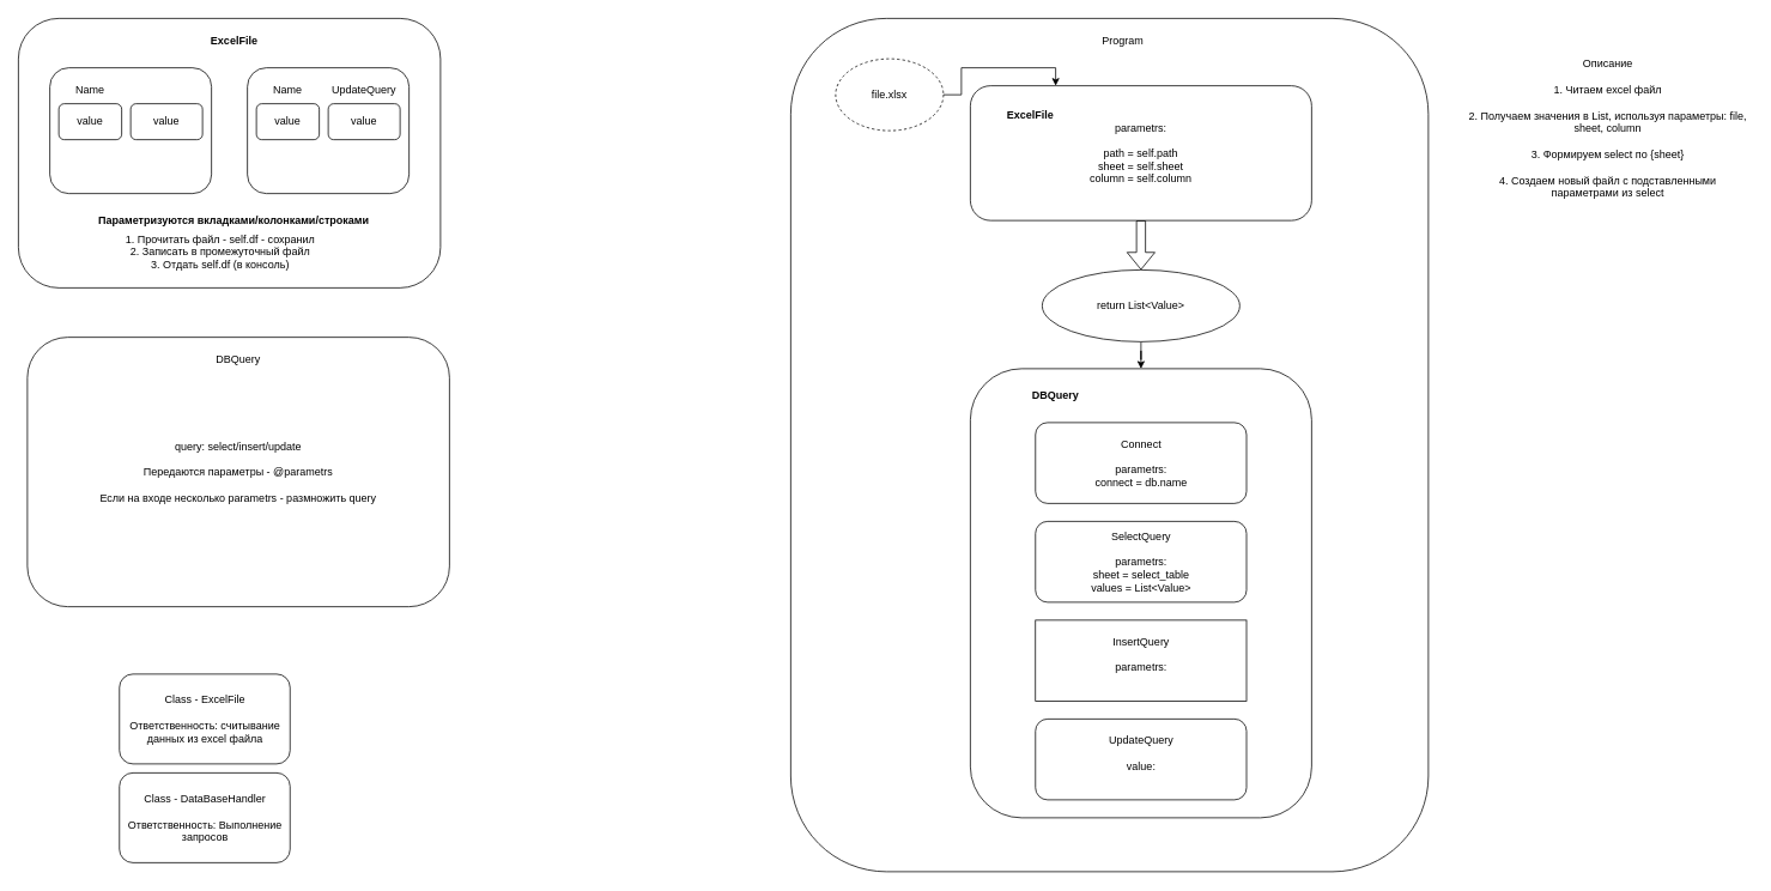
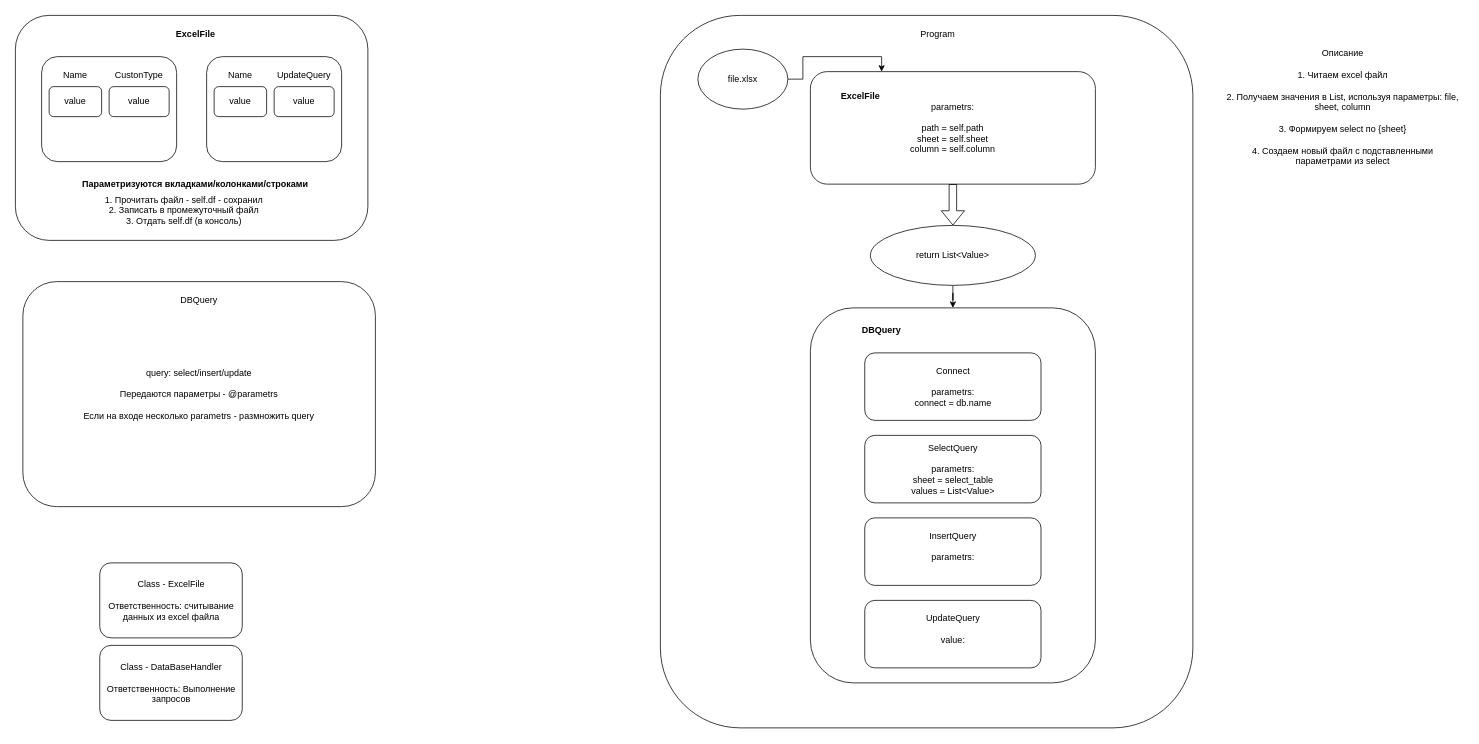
  <mxCell id="0" />
  <mxCell id="1" parent="0" />
  <mxCell id="2" value="" style="rounded=1;whiteSpace=wrap;html=1;" vertex="1" parent="1"><mxGeometry x="20" y="20" width="470" height="300" as="geometry" /></mxCell>
  <mxCell id="3" value="&lt;b&gt;ExcelFile&lt;/b&gt;" style="text;html=1;align=center;verticalAlign=middle;whiteSpace=wrap;rounded=0;" vertex="1" parent="1"><mxGeometry x="197.5" y="30" width="125" height="30" as="geometry" /></mxCell>
  <mxCell id="4" value="" style="rounded=1;whiteSpace=wrap;html=1;" vertex="1" parent="1"><mxGeometry x="55" y="75" width="180" height="140" as="geometry" /></mxCell>
  <mxCell id="5" value="Name" style="text;html=1;align=center;verticalAlign=middle;whiteSpace=wrap;rounded=0;" vertex="1" parent="1"><mxGeometry x="75" y="85" width="50" height="30" as="geometry" /></mxCell>
+ <mxCell id="6" value="CustonType" style="text;html=1;align=center;verticalAlign=middle;whiteSpace=wrap;rounded=0;" vertex="1" parent="1"><mxGeometry x="155" y="85" width="60" height="30" as="geometry" /></mxCell>
  <mxCell id="7" value="value" style="rounded=1;whiteSpace=wrap;html=1;" vertex="1" parent="1"><mxGeometry x="65" y="115" width="70" height="40" as="geometry" /></mxCell>
  <mxCell id="8" value="value" style="rounded=1;whiteSpace=wrap;html=1;" vertex="1" parent="1"><mxGeometry x="145" y="115" width="80" height="40" as="geometry" /></mxCell>
  <mxCell id="9" value="" style="rounded=1;whiteSpace=wrap;html=1;" vertex="1" parent="1"><mxGeometry x="275" y="75" width="180" height="140" as="geometry" /></mxCell>
  <mxCell id="10" value="Name" style="text;html=1;align=center;verticalAlign=middle;whiteSpace=wrap;rounded=0;" vertex="1" parent="1"><mxGeometry x="295" y="85" width="50" height="30" as="geometry" /></mxCell>
  <mxCell id="11" value="UpdateQuery" style="text;html=1;align=center;verticalAlign=middle;whiteSpace=wrap;rounded=0;" vertex="1" parent="1"><mxGeometry x="375" y="85" width="60" height="30" as="geometry" /></mxCell>
  <mxCell id="12" value="value" style="rounded=1;whiteSpace=wrap;html=1;" vertex="1" parent="1"><mxGeometry x="285" y="115" width="70" height="40" as="geometry" /></mxCell>
  <mxCell id="13" value="value" style="rounded=1;whiteSpace=wrap;html=1;" vertex="1" parent="1"><mxGeometry x="365" y="115" width="80" height="40" as="geometry" /></mxCell>
  <mxCell id="14" value="" style="rounded=1;whiteSpace=wrap;html=1;" vertex="1" parent="1"><mxGeometry x="880" y="20" width="710" height="950" as="geometry" /></mxCell>
  <mxCell id="15" value="Program" style="text;html=1;align=center;verticalAlign=middle;whiteSpace=wrap;rounded=0;" vertex="1" parent="1"><mxGeometry x="1220" y="30" width="60" height="30" as="geometry" /></mxCell>
  <mxCell id="16" value="parametrs:&lt;br&gt;&lt;br&gt;path = self.path&lt;div&gt;sheet = self.sheet&lt;/div&gt;&lt;div&gt;column = self.column&lt;/div&gt;" style="rounded=1;whiteSpace=wrap;html=1;" vertex="1" parent="1"><mxGeometry x="1080" y="95" width="380" height="150" as="geometry" /></mxCell>
  <mxCell id="17" value="&lt;b&gt;ExcelFile&lt;/b&gt;" style="text;html=1;align=center;verticalAlign=middle;whiteSpace=wrap;rounded=0;" vertex="1" parent="1"><mxGeometry x="1090" y="110" width="114" height="35" as="geometry" /></mxCell>
  <mxCell id="18" value="" style="rounded=1;whiteSpace=wrap;html=1;" vertex="1" parent="1"><mxGeometry x="1080" y="410" width="380" height="500" as="geometry" /></mxCell>
  <mxCell id="19" value="&lt;b&gt;DBQuery&lt;/b&gt;" style="text;html=1;align=center;verticalAlign=middle;whiteSpace=wrap;rounded=0;" vertex="1" parent="1"><mxGeometry x="1050" y="420" width="250" height="40" as="geometry" /></mxCell>
  <mxCell id="20" value="1. Прочитать файл - self.df - сохранил&lt;div&gt;2. Записать в промежуточный файл&lt;br&gt;3. Отдать self.df (в консоль)&lt;/div&gt;" style="text;html=1;align=center;verticalAlign=middle;whiteSpace=wrap;rounded=0;" vertex="1" parent="1"><mxGeometry x="75" y="260" width="340" height="40" as="geometry" /></mxCell>
  <mxCell id="21" value="&lt;b&gt;Параметризуются вкладками/колонками/строками&lt;/b&gt;" style="text;html=1;align=center;verticalAlign=middle;whiteSpace=wrap;rounded=0;" vertex="1" parent="1"><mxGeometry x="105" y="230" width="310" height="30" as="geometry" /></mxCell>
  <mxCell id="22" value="query: select/insert/update&lt;br&gt;&lt;br&gt;Передаются параметры - @parametrs&lt;br&gt;&lt;br&gt;Если на входе несколько parametrs - размножить query" style="rounded=1;whiteSpace=wrap;html=1;" vertex="1" parent="1"><mxGeometry x="30" y="375" width="470" height="300" as="geometry" /></mxCell>
  <mxCell id="23" value="DBQuery" style="text;html=1;align=center;verticalAlign=middle;whiteSpace=wrap;rounded=0;" vertex="1" parent="1"><mxGeometry x="235" y="385" width="60" height="30" as="geometry" /></mxCell>
  <mxCell id="24" value="Class - ExcelFile&lt;br&gt;&lt;br&gt;Ответственность: считывание данных из excel файла" style="rounded=1;whiteSpace=wrap;html=1;" vertex="1" parent="1"><mxGeometry x="132.5" y="750" width="190" height="100" as="geometry" /></mxCell>
  <mxCell id="25" value="Class - DataBaseHandler&lt;br&gt;&lt;br&gt;Ответственность: Выполнение запросов" style="rounded=1;whiteSpace=wrap;html=1;" vertex="1" parent="1"><mxGeometry x="132.5" y="860" width="190" height="100" as="geometry" /></mxCell>
  <mxCell id="26" style="edgeStyle=orthogonalEdgeStyle;rounded=0;orthogonalLoop=1;jettySize=auto;html=1;entryX=0.25;entryY=0;entryDx=0;entryDy=0;" edge="1" parent="1" source="27" target="16"><mxGeometry relative="1" as="geometry" /></mxCell>
- <mxCell id="27" value="file.xlsx" style="ellipse;whiteSpace=wrap;html=1;dashed=1;" vertex="1" parent="1"><mxGeometry x="930" y="65" width="120" height="80" as="geometry" /></mxCell>
+ <mxCell id="27" value="file.xlsx" style="ellipse;whiteSpace=wrap;html=1;" vertex="1" parent="1"><mxGeometry x="930" y="65" width="120" height="80" as="geometry" /></mxCell>
  <mxCell id="28" style="edgeStyle=orthogonalEdgeStyle;rounded=0;orthogonalLoop=1;jettySize=auto;html=1;entryX=0.5;entryY=0;entryDx=0;entryDy=0;" edge="1" parent="1" source="29" target="18"><mxGeometry relative="1" as="geometry" /></mxCell>
  <mxCell id="29" value="return List&amp;lt;Value&amp;gt;" style="ellipse;whiteSpace=wrap;html=1;" vertex="1" parent="1"><mxGeometry x="1160" y="300" width="220" height="80" as="geometry" /></mxCell>
  <mxCell id="30" value="" style="shape=flexArrow;endArrow=classic;html=1;rounded=0;exitX=0.5;exitY=1;exitDx=0;exitDy=0;entryX=0.5;entryY=0;entryDx=0;entryDy=0;" edge="1" parent="1" source="16" target="29"><mxGeometry width="50" height="50" relative="1" as="geometry"><mxPoint x="1030" y="350" as="sourcePoint" /><mxPoint x="1080" y="300" as="targetPoint" /></mxGeometry></mxCell>
  <mxCell id="31" value="Описание&lt;div&gt;&lt;br&gt;&lt;/div&gt;&lt;div&gt;1. Читаем excel файл&lt;br&gt;&lt;br&gt;&lt;/div&gt;&lt;div&gt;2. Получаем значения в List, используя параметры: file, sheet, column&lt;br&gt;&lt;br&gt;&lt;/div&gt;&lt;div&gt;3. Формируем select по {sheet}&lt;br&gt;&lt;br&gt;&lt;/div&gt;&lt;div&gt;4. Создаем новый файл с подставленными параметрами из select&lt;/div&gt;" style="text;html=1;align=center;verticalAlign=middle;whiteSpace=wrap;rounded=0;" vertex="1" parent="1"><mxGeometry x="1630" y="45" width="320" height="195" as="geometry" /></mxCell>
  <mxCell id="32" value="SelectQuery&lt;br&gt;&lt;br&gt;parametrs:&lt;br&gt;sheet = select_table&lt;br&gt;values = List&amp;lt;Value&amp;gt;" style="rounded=1;whiteSpace=wrap;html=1;" vertex="1" parent="1"><mxGeometry x="1152.5" y="580" width="235" height="90" as="geometry" /></mxCell>
  <mxCell id="33" value="Connect&lt;br&gt;&lt;br&gt;parametrs:&lt;div&gt;&lt;span style=&quot;color: rgba(0, 0, 0, 0); font-family: monospace; font-size: 0px; text-align: start; text-wrap: nowrap;&quot;&gt;%3CmxGraphModel%3E%3Croot%3E%3CmxCell%20id%3D%220%22%2F%3E%3CmxCell%20id%3D%221%22%20parent%3D%220%22%2F%3E%3CUserObject%20label%3D%22%26lt%3Bspan%20style%3D%26quot%3Bcolor%3A%20rgb(0%2C%200%2C%200)%3B%20font-family%3A%20Helvetica%3B%20font-size%3A%2012px%3B%20font-style%3A%20normal%3B%20font-variant-ligatures%3A%20normal%3B%20font-variant-caps%3A%20normal%3B%20font-weight%3A%20400%3B%20letter-spacing%3A%20normal%3B%20orphans%3A%202%3B%20text-align%3A%20center%3B%20text-indent%3A%200px%3B%20text-transform%3A%20none%3B%20widows%3A%202%3B%20word-spacing%3A%200px%3B%20-webkit-text-stroke-width%3A%200px%3B%20white-space%3A%20normal%3B%20background-color%3A%20rgb(251%2C%20251%2C%20251)%3B%20text-decoration-thickness%3A%20initial%3B%20text-decoration-style%3A%20initial%3B%20text-decoration-color%3A%20initial%3B%20display%3A%20inline%20!important%3B%20float%3A%20none%3B%26quot%3B%26gt%3Bconnect%20%3D%20db.name%26lt%3B%2Fspan%26gt%3B%22%20link%3D%22%26lt%3Bspan%20style%3D%26quot%3Bcolor%3A%20rgb(0%2C%200%2C%200)%3B%20font-family%3A%20Helvetica%3B%20font-size%3A%2012px%3B%20font-style%3A%20normal%3B%20font-variant-ligatures%3A%20normal%3B%20font-variant-caps%3A%20normal%3B%20font-weight%3A%20400%3B%20letter-spacing%3A%20normal%3B%20orphans%3A%202%3B%20text-align%3A%20center%3B%20text-indent%3A%200px%3B%20text-transform%3A%20none%3B%20widows%3A%202%3B%20word-spacing%3A%200px%3B%20-webkit-text-stroke-width%3A%200px%3B%20white-space%3A%20normal%3B%20background-color%3A%20rgb(251%2C%20251%2C%20251)%3B%20text-decoration-thickness%3A%20initial%3B%20text-decoration-style%3A%20initial%3B%20text-decoration-color%3A%20initial%3B%20display%3A%20inline%20!important%3B%20float%3A%20none%3B%26quot%3B%26gt%3Bconnect%20%3D%20db.name%26lt%3B%2Fspan%26gt%3B%22%20id%3D%222%22%3E%3CmxCell%20style%3D%22text%3BwhiteSpace%3Dwrap%3Bhtml%3D1%3B%22%20vertex%3D%221%22%20parent%3D%221%22%3E%3CmxGeometry%20x%3D%221710%22%20y%3D%22620%22%20width%3D%22140%22%20height%3D%2240%22%20as%3D%22geometry%22%2F%3E%3C%2FmxCell%3E%3C%2FUserObject%3E%3C%2Froot%3E%3C%2FmxGraphModel%3E&lt;/span&gt;connect = db.name&lt;br&gt;&lt;/div&gt;" style="rounded=1;whiteSpace=wrap;html=1;" vertex="1" parent="1"><mxGeometry x="1152.5" y="470" width="235" height="90" as="geometry" /></mxCell>
- <mxCell id="34" value="InsertQuery&lt;br&gt;&lt;br&gt;parametrs:&lt;div&gt;&lt;br/&gt;&lt;/div&gt;" style="whiteSpace=wrap;html=1;rounded=0;" vertex="1" parent="1"><mxGeometry x="1152.5" y="690" width="235" height="90" as="geometry" /></mxCell>
+ <mxCell id="34" value="InsertQuery&lt;br&gt;&lt;br&gt;parametrs:&lt;div&gt;&lt;br/&gt;&lt;/div&gt;" style="rounded=1;whiteSpace=wrap;html=1;" vertex="1" parent="1"><mxGeometry x="1152.5" y="690" width="235" height="90" as="geometry" /></mxCell>
  <mxCell id="35" value="UpdateQuery&lt;br&gt;&lt;br&gt;value:&lt;div&gt;&lt;br&gt;&lt;/div&gt;" style="rounded=1;whiteSpace=wrap;html=1;" vertex="1" parent="1"><mxGeometry x="1152.5" y="800" width="235" height="90" as="geometry" /></mxCell>
